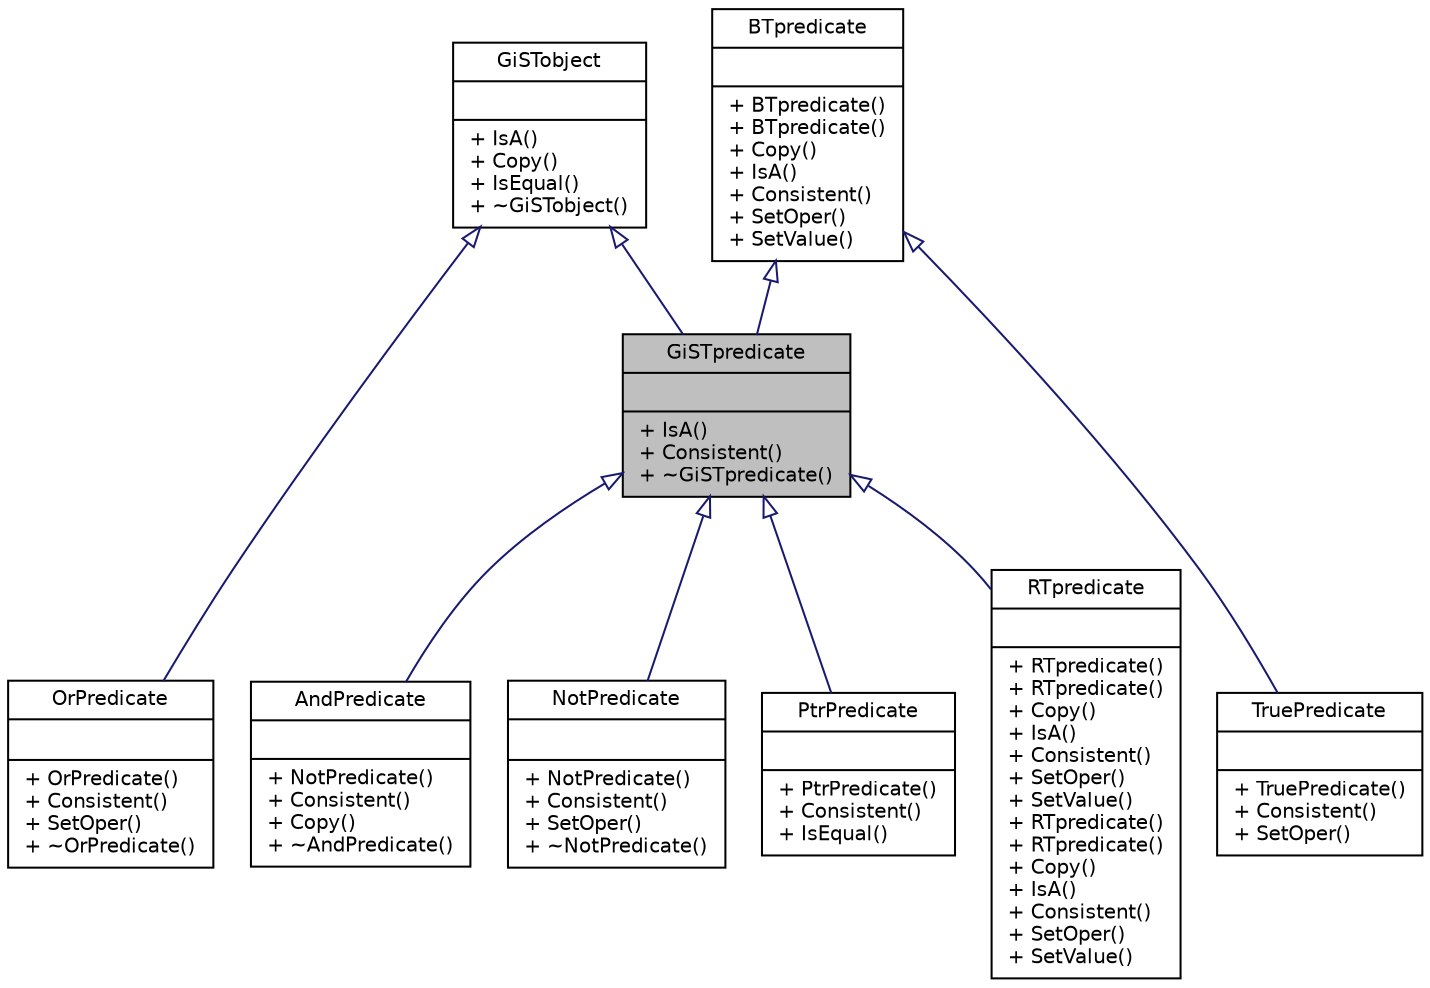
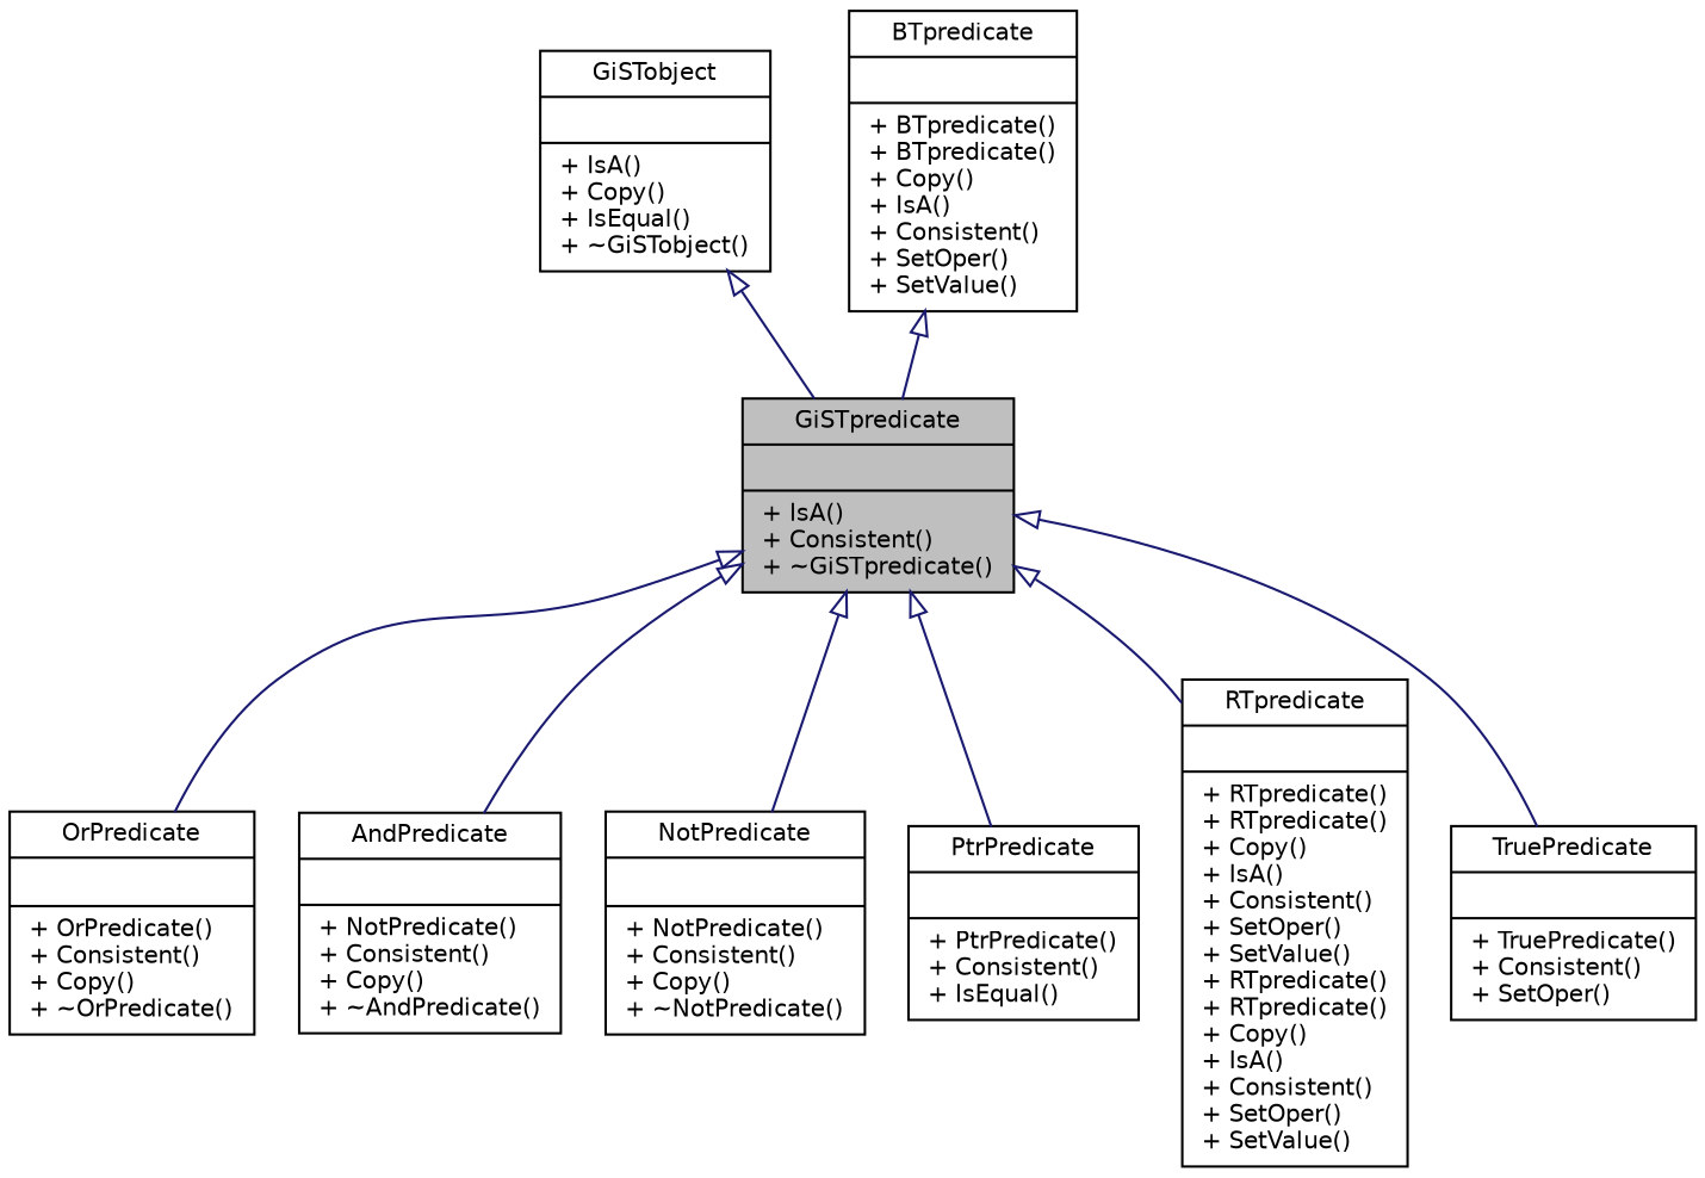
  digraph {
    node [color=black fillcolor=white fontname=Helvetica fontsize=10 shape=record style=filled]
    edge [arrowtail=onormal color=midnightblue dir=back fontname=Helvetica fontsize=10 labelfontname=Helvetica labelfontsize=10 style=solid]
    n1 [fillcolor=grey75 fontcolor=black height=0.2 label="{GiSTpredicate\n||+ IsA()\l+ Consistent()\l+ ~GiSTpredicate()\l}" width=0.4]
    n2 [height=0.2 label="{AndPredicate\n||+ NotPredicate()\l+ Consistent()\l+ Copy()\l+ ~AndPredicate()\l}" width=0.4]
-   n3 [height=0.2 label="{NotPredicate\n||+ NotPredicate()\l+ Consistent()\l+ SetOper()\l+ ~NotPredicate()\l}" width=0.4]
-   n4 [height=0.2 label="{OrPredicate\n||+ OrPredicate()\l+ Consistent()\l+ SetOper()\l+ ~OrPredicate()\l}" width=0.4]
+   n3 [height=0.2 label="{NotPredicate\n||+ NotPredicate()\l+ Consistent()\l+ Copy()\l+ ~NotPredicate()\l}" width=0.4]
+   n4 [height=0.2 label="{OrPredicate\n||+ OrPredicate()\l+ Consistent()\l+ Copy()\l+ ~OrPredicate()\l}" width=0.4]
    n5 [height=0.2 label="{PtrPredicate\n||+ PtrPredicate()\l+ Consistent()\l+ IsEqual()\l}" width=0.4]
    n6 [height=0.2 label="{RTpredicate\n||+ RTpredicate()\l+ RTpredicate()\l+ Copy()\l+ IsA()\l+ Consistent()\l+ SetOper()\l+ SetValue()\l+ RTpredicate()\l+ RTpredicate()\l+ Copy()\l+ IsA()\l+ Consistent()\l+ SetOper()\l+ SetValue()\l}" width=0.4]
    n7 [height=0.2 label="{TruePredicate\n||+ TruePredicate()\l+ Consistent()\l+ SetOper()\l}" width=0.4]
    n8 [height=0.2 label="{BTpredicate\n||+ BTpredicate()\l+ BTpredicate()\l+ Copy()\l+ IsA()\l+ Consistent()\l+ SetOper()\l+ SetValue()\l}" width=0.4]
    n9 [height=0.2 label="{GiSTobject\n||+ IsA()\l+ Copy()\l+ IsEqual()\l+ ~GiSTobject()\l}" width=0.4]
    n1 -> n2
    n1 -> n3
-   n9 -> n4
+   n1 -> n4
    n1 -> n5
    n1 -> n6
-   n8 -> n7
+   n1 -> n7
    n8 -> n1
    n9 -> n1
  }
